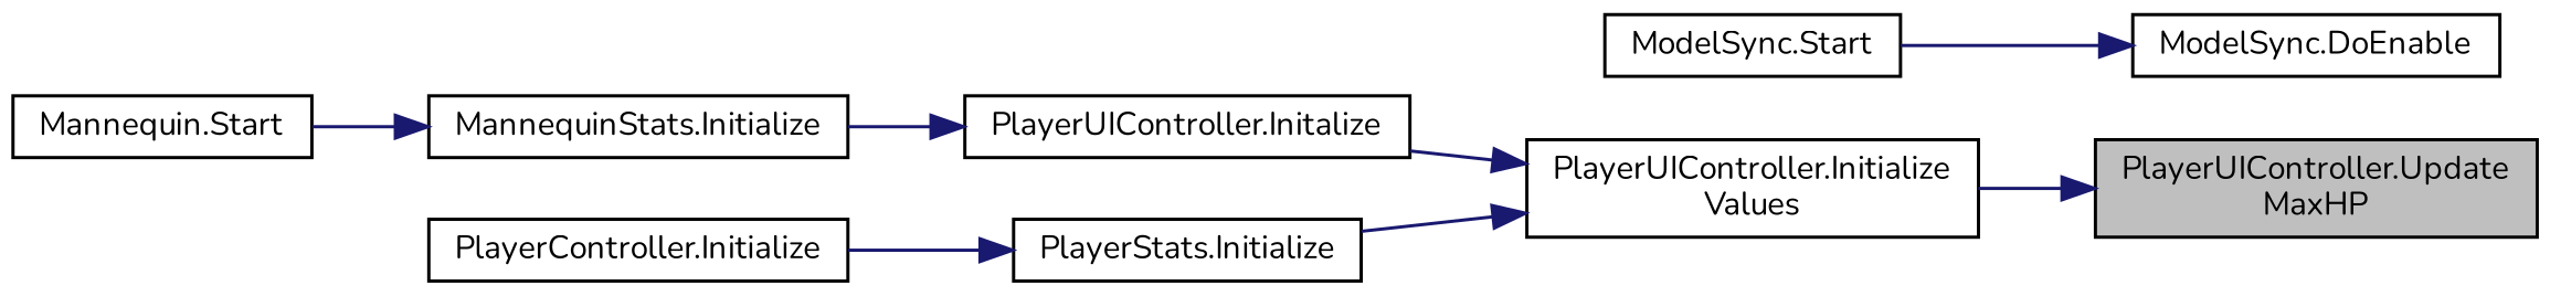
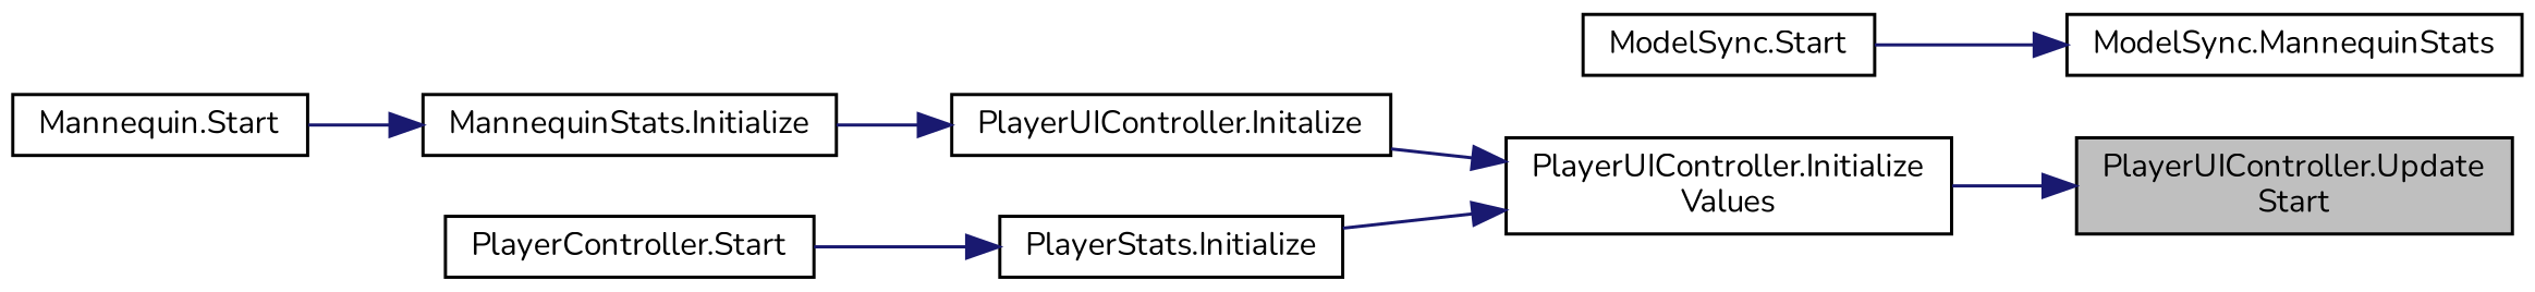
  digraph {
    fontname=Nunito
    rankdir=RL
    node [color=black fillcolor=white fontname=Nunito fontsize=10 shape=record style=filled]
    edge [color=midnightblue dir=back fontname=Nunito fontsize=10 labelfontname=Helvetica labelfontsize=10 style=solid]
-   n1 [fillcolor=grey75 fontcolor=black height=0.2 label="PlayerUIController.Update\lMaxHP" width=0.4]
+   n1 [fillcolor=grey75 fontcolor=black height=0.2 label="PlayerUIController.Update\lStart" width=0.4]
    n2 [height=0.2 label="PlayerUIController.Initialize\lValues" width=0.4]
    n3 [height=0.2 label="PlayerUIController.Initalize" width=0.4]
    n4 [height=0.2 label="PlayerStats.Initialize" width=0.4]
    n5 [height=0.2 label="MannequinStats.Initialize" width=0.4]
-   n6 [height=0.2 label="PlayerController.Initialize" width=0.4]
+   n6 [height=0.2 label="PlayerController.Start" width=0.4]
    n7 [height=0.2 label="Mannequin.Start" width=0.4]
-   n8 [height=0.2 label="ModelSync.DoEnable" width=0.4]
+   n8 [height=0.2 label="ModelSync.MannequinStats" width=0.4]
    n9 [height=0.2 label="ModelSync.Start" width=0.4]
    n1 -> n2
    n2 -> n3
    n2 -> n4
    n3 -> n5
    n4 -> n6
    n5 -> n7
    n8 -> n9
  }
